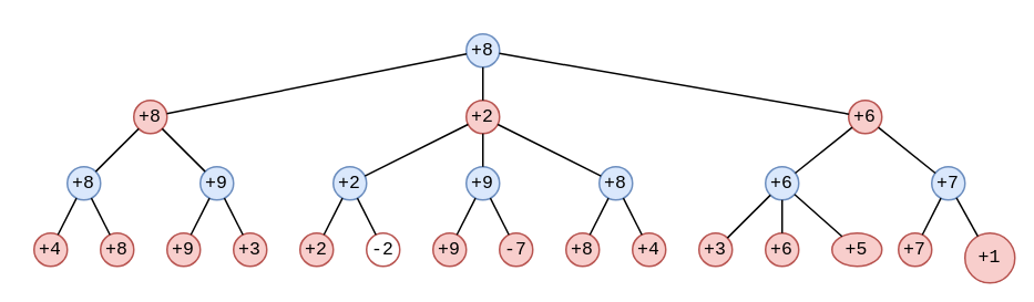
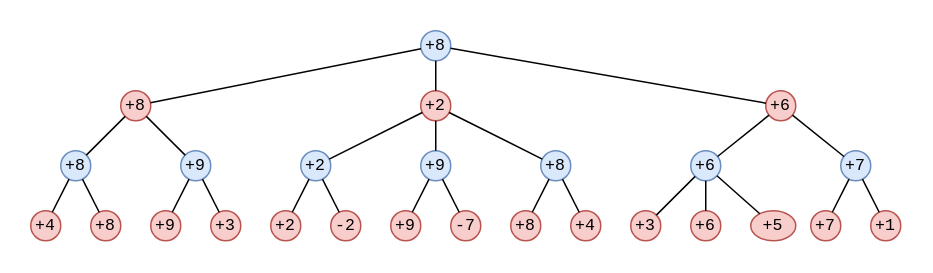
  <mxCell id="0" />
  <mxCell id="1" parent="0" />
  <mxCell id="2" value="+8" style="ellipse;whiteSpace=wrap;html=1;aspect=fixed;fontFamily=Courier New;fontSize=11;fillColor=#dae8fc;strokeColor=#6c8ebf;" parent="1" vertex="1"><mxGeometry x="280" y="20" width="20" height="20" as="geometry" /></mxCell>
  <mxCell id="3" value="+8" style="ellipse;whiteSpace=wrap;html=1;aspect=fixed;fontFamily=Courier New;fontSize=11;fillColor=#f8cecc;strokeColor=#b85450;" parent="1" vertex="1"><mxGeometry x="80" y="60" width="20" height="20" as="geometry" /></mxCell>
  <mxCell id="4" value="+2" style="ellipse;whiteSpace=wrap;html=1;aspect=fixed;fontFamily=Courier New;fontSize=11;fillColor=#f8cecc;strokeColor=#b85450;" parent="1" vertex="1"><mxGeometry x="280" y="60" width="20" height="20" as="geometry" /></mxCell>
  <mxCell id="5" value="+6" style="ellipse;whiteSpace=wrap;html=1;aspect=fixed;fontFamily=Courier New;fontSize=11;fillColor=#f8cecc;strokeColor=#b85450;" parent="1" vertex="1"><mxGeometry x="510" y="60" width="20" height="20" as="geometry" /></mxCell>
  <mxCell id="6" value="" style="endArrow=none;html=1;rounded=0;fontFamily=Courier New;fontSize=11;" parent="1" source="3" target="2" edge="1"><mxGeometry width="50" height="50" relative="1" as="geometry"><mxPoint x="450" y="190" as="sourcePoint" /><mxPoint x="500" y="140" as="targetPoint" /></mxGeometry></mxCell>
  <mxCell id="7" value="" style="endArrow=none;html=1;rounded=0;fontFamily=Courier New;fontSize=11;" parent="1" source="4" target="2" edge="1"><mxGeometry width="50" height="50" relative="1" as="geometry"><mxPoint x="189" y="86" as="sourcePoint" /><mxPoint x="311" y="34" as="targetPoint" /></mxGeometry></mxCell>
  <mxCell id="8" value="" style="endArrow=none;html=1;rounded=0;fontFamily=Courier New;fontSize=11;" parent="1" source="5" target="2" edge="1"><mxGeometry width="50" height="50" relative="1" as="geometry"><mxPoint x="199" y="96" as="sourcePoint" /><mxPoint x="321" y="44" as="targetPoint" /></mxGeometry></mxCell>
  <mxCell id="9" value="+8" style="ellipse;whiteSpace=wrap;html=1;aspect=fixed;fontFamily=Courier New;fontSize=11;fillColor=#dae8fc;strokeColor=#6c8ebf;" parent="1" vertex="1"><mxGeometry x="40" y="100" width="20" height="20" as="geometry" /></mxCell>
  <mxCell id="10" value="+2" style="ellipse;whiteSpace=wrap;html=1;aspect=fixed;fontFamily=Courier New;fontSize=11;fillColor=#dae8fc;strokeColor=#6c8ebf;" parent="1" vertex="1"><mxGeometry x="200" y="100" width="20" height="20" as="geometry" /></mxCell>
  <mxCell id="11" value="+8" style="ellipse;whiteSpace=wrap;html=1;aspect=fixed;fontFamily=Courier New;fontSize=11;fillColor=#dae8fc;strokeColor=#6c8ebf;" parent="1" vertex="1"><mxGeometry x="360" y="100" width="20" height="20" as="geometry" /></mxCell>
  <mxCell id="12" value="+9" style="ellipse;whiteSpace=wrap;html=1;aspect=fixed;fontFamily=Courier New;fontSize=11;fillColor=#dae8fc;strokeColor=#6c8ebf;" parent="1" vertex="1"><mxGeometry x="120" y="100" width="20" height="20" as="geometry" /></mxCell>
  <mxCell id="13" value="+9" style="ellipse;whiteSpace=wrap;html=1;aspect=fixed;fontFamily=Courier New;fontSize=11;fillColor=#dae8fc;strokeColor=#6c8ebf;" parent="1" vertex="1"><mxGeometry x="280" y="100" width="20" height="20" as="geometry" /></mxCell>
  <mxCell id="14" value="+6" style="ellipse;whiteSpace=wrap;html=1;aspect=fixed;fontFamily=Courier New;fontSize=11;fillColor=#dae8fc;strokeColor=#6c8ebf;" parent="1" vertex="1"><mxGeometry x="460" y="100" width="20" height="20" as="geometry" /></mxCell>
  <mxCell id="15" value="+7" style="ellipse;whiteSpace=wrap;html=1;aspect=fixed;fontFamily=Courier New;fontSize=11;fillColor=#dae8fc;strokeColor=#6c8ebf;" parent="1" vertex="1"><mxGeometry x="560" y="100" width="20" height="20" as="geometry" /></mxCell>
  <mxCell id="16" value="" style="endArrow=none;html=1;rounded=0;fontFamily=Courier New;fontSize=11;" parent="1" source="9" target="3" edge="1"><mxGeometry width="50" height="50" relative="1" as="geometry"><mxPoint x="180" y="58" as="sourcePoint" /><mxPoint x="310" y="32" as="targetPoint" /></mxGeometry></mxCell>
  <mxCell id="17" value="" style="endArrow=none;html=1;rounded=0;fontFamily=Courier New;fontSize=11;" parent="1" source="12" target="3" edge="1"><mxGeometry width="50" height="50" relative="1" as="geometry"><mxPoint x="107" y="123" as="sourcePoint" /><mxPoint x="163" y="67" as="targetPoint" /></mxGeometry></mxCell>
  <mxCell id="18" value="" style="endArrow=none;html=1;rounded=0;fontFamily=Courier New;fontSize=11;" parent="1" source="10" target="4" edge="1"><mxGeometry width="50" height="50" relative="1" as="geometry"><mxPoint x="117" y="133" as="sourcePoint" /><mxPoint x="173" y="77" as="targetPoint" /></mxGeometry></mxCell>
  <mxCell id="19" value="" style="endArrow=none;html=1;rounded=0;fontFamily=Courier New;fontSize=11;" parent="1" source="13" target="4" edge="1"><mxGeometry width="50" height="50" relative="1" as="geometry"><mxPoint x="127" y="143" as="sourcePoint" /><mxPoint x="183" y="87" as="targetPoint" /></mxGeometry></mxCell>
  <mxCell id="20" value="" style="endArrow=none;html=1;rounded=0;fontFamily=Courier New;fontSize=11;" parent="1" source="11" target="4" edge="1"><mxGeometry width="50" height="50" relative="1" as="geometry"><mxPoint x="337" y="120" as="sourcePoint" /><mxPoint x="323" y="70" as="targetPoint" /></mxGeometry></mxCell>
  <mxCell id="21" value="" style="endArrow=none;html=1;rounded=0;fontFamily=Courier New;fontSize=11;" parent="1" source="14" target="5" edge="1"><mxGeometry width="50" height="50" relative="1" as="geometry"><mxPoint x="347" y="130" as="sourcePoint" /><mxPoint x="333" y="80" as="targetPoint" /></mxGeometry></mxCell>
  <mxCell id="22" value="" style="endArrow=none;html=1;rounded=0;fontFamily=Courier New;fontSize=11;" parent="1" source="15" target="5" edge="1"><mxGeometry width="50" height="50" relative="1" as="geometry"><mxPoint x="487" y="120" as="sourcePoint" /><mxPoint x="473" y="70" as="targetPoint" /></mxGeometry></mxCell>
  <mxCell id="23" value="+4" style="ellipse;whiteSpace=wrap;html=1;aspect=fixed;fontFamily=Courier New;fontSize=11;fillColor=#f8cecc;strokeColor=#b85450;" parent="1" vertex="1"><mxGeometry x="20" y="140" width="20" height="20" as="geometry" /></mxCell>
  <mxCell id="24" value="+8" style="ellipse;whiteSpace=wrap;html=1;aspect=fixed;fontFamily=Courier New;fontSize=11;fillColor=#f8cecc;strokeColor=#b85450;" parent="1" vertex="1"><mxGeometry x="60" y="140" width="20" height="20" as="geometry" /></mxCell>
  <mxCell id="25" value="" style="endArrow=none;html=1;rounded=0;fontFamily=Courier New;fontSize=11;" parent="1" source="23" target="9" edge="1"><mxGeometry width="50" height="50" relative="1" as="geometry"><mxPoint x="-3" y="170" as="sourcePoint" /><mxPoint x="103" y="97" as="targetPoint" /></mxGeometry></mxCell>
  <mxCell id="26" value="" style="endArrow=none;html=1;rounded=0;fontFamily=Courier New;fontSize=11;" parent="1" source="24" target="9" edge="1"><mxGeometry width="50" height="50" relative="1" as="geometry"><mxPoint x="137" y="160" as="sourcePoint" /><mxPoint x="119" y="95" as="targetPoint" /></mxGeometry></mxCell>
  <mxCell id="27" value="+9" style="ellipse;whiteSpace=wrap;html=1;aspect=fixed;fontFamily=Courier New;fontSize=11;fillColor=#f8cecc;strokeColor=#b85450;" parent="1" vertex="1"><mxGeometry x="100" y="140" width="20" height="20" as="geometry" /></mxCell>
  <mxCell id="28" value="+3" style="ellipse;whiteSpace=wrap;html=1;aspect=fixed;fontFamily=Courier New;fontSize=11;fillColor=#f8cecc;strokeColor=#b85450;" parent="1" vertex="1"><mxGeometry x="140" y="140" width="20" height="20" as="geometry" /></mxCell>
  <mxCell id="29" value="" style="endArrow=none;html=1;rounded=0;fontFamily=Courier New;fontSize=11;" parent="1" source="27" target="12" edge="1"><mxGeometry width="50" height="50" relative="1" as="geometry"><mxPoint x="77" y="170" as="sourcePoint" /><mxPoint x="183" y="97" as="targetPoint" /></mxGeometry></mxCell>
  <mxCell id="30" value="" style="endArrow=none;html=1;rounded=0;fontFamily=Courier New;fontSize=11;" parent="1" source="28" target="12" edge="1"><mxGeometry width="50" height="50" relative="1" as="geometry"><mxPoint x="217" y="160" as="sourcePoint" /><mxPoint x="199" y="95" as="targetPoint" /></mxGeometry></mxCell>
  <mxCell id="31" value="+2" style="ellipse;whiteSpace=wrap;html=1;aspect=fixed;fontFamily=Courier New;fontSize=11;fillColor=#f8cecc;strokeColor=#b85450;" parent="1" vertex="1"><mxGeometry x="180" y="140" width="20" height="20" as="geometry" /></mxCell>
- <mxCell id="32" value="-2" style="ellipse;whiteSpace=wrap;html=1;aspect=fixed;fontFamily=Courier New;fontSize=11;fillColor=#ffffff;strokeColor=#b85450;" parent="1" vertex="1"><mxGeometry x="220" y="140" width="20" height="20" as="geometry" /></mxCell>
+ <mxCell id="32" value="-2" style="ellipse;whiteSpace=wrap;html=1;aspect=fixed;fontFamily=Courier New;fontSize=11;fillColor=#f8cecc;strokeColor=#b85450;" parent="1" vertex="1"><mxGeometry x="220" y="140" width="20" height="20" as="geometry" /></mxCell>
  <mxCell id="33" value="" style="endArrow=none;html=1;rounded=0;fontFamily=Courier New;fontSize=11;" parent="1" source="31" target="10" edge="1"><mxGeometry width="50" height="50" relative="1" as="geometry"><mxPoint x="137" y="170" as="sourcePoint" /><mxPoint x="243" y="97" as="targetPoint" /></mxGeometry></mxCell>
  <mxCell id="34" value="" style="endArrow=none;html=1;rounded=0;fontFamily=Courier New;fontSize=11;" parent="1" source="32" target="10" edge="1"><mxGeometry width="50" height="50" relative="1" as="geometry"><mxPoint x="277" y="160" as="sourcePoint" /><mxPoint x="259" y="95" as="targetPoint" /></mxGeometry></mxCell>
  <mxCell id="35" value="+9" style="ellipse;whiteSpace=wrap;html=1;aspect=fixed;fontFamily=Courier New;fontSize=11;fillColor=#f8cecc;strokeColor=#b85450;" parent="1" vertex="1"><mxGeometry x="260" y="140" width="20" height="20" as="geometry" /></mxCell>
  <mxCell id="36" value="-7" style="ellipse;whiteSpace=wrap;html=1;aspect=fixed;fontFamily=Courier New;fontSize=11;fillColor=#f8cecc;strokeColor=#b85450;" parent="1" vertex="1"><mxGeometry x="300" y="140" width="20" height="20" as="geometry" /></mxCell>
  <mxCell id="37" value="" style="endArrow=none;html=1;rounded=0;fontFamily=Courier New;fontSize=11;" parent="1" source="35" target="13" edge="1"><mxGeometry width="50" height="50" relative="1" as="geometry"><mxPoint x="197" y="170" as="sourcePoint" /><mxPoint x="303" y="97" as="targetPoint" /></mxGeometry></mxCell>
  <mxCell id="38" value="" style="endArrow=none;html=1;rounded=0;fontFamily=Courier New;fontSize=11;" parent="1" source="36" target="13" edge="1"><mxGeometry width="50" height="50" relative="1" as="geometry"><mxPoint x="337" y="160" as="sourcePoint" /><mxPoint x="319" y="95" as="targetPoint" /></mxGeometry></mxCell>
  <mxCell id="39" value="+3" style="ellipse;whiteSpace=wrap;html=1;aspect=fixed;fontFamily=Courier New;fontSize=11;fillColor=#f8cecc;strokeColor=#b85450;" parent="1" vertex="1"><mxGeometry x="420" y="140" width="20" height="20" as="geometry" /></mxCell>
  <mxCell id="40" value="+6" style="ellipse;whiteSpace=wrap;html=1;aspect=fixed;fontFamily=Courier New;fontSize=11;fillColor=#f8cecc;strokeColor=#b85450;" parent="1" vertex="1"><mxGeometry x="460" y="140" width="20" height="20" as="geometry" /></mxCell>
  <mxCell id="41" value="" style="endArrow=none;html=1;rounded=0;fontFamily=Courier New;fontSize=11;" parent="1" source="39" target="14" edge="1"><mxGeometry width="50" height="50" relative="1" as="geometry"><mxPoint x="317" y="170" as="sourcePoint" /><mxPoint x="423" y="97" as="targetPoint" /></mxGeometry></mxCell>
  <mxCell id="42" value="" style="endArrow=none;html=1;rounded=0;fontFamily=Courier New;fontSize=11;" parent="1" source="40" target="14" edge="1"><mxGeometry width="50" height="50" relative="1" as="geometry"><mxPoint x="457" y="160" as="sourcePoint" /><mxPoint x="439" y="95" as="targetPoint" /></mxGeometry></mxCell>
  <mxCell id="43" value="+7" style="ellipse;whiteSpace=wrap;html=1;aspect=fixed;fontFamily=Courier New;fontSize=11;fillColor=#f8cecc;strokeColor=#b85450;" parent="1" vertex="1"><mxGeometry x="540" y="140" width="20" height="20" as="geometry" /></mxCell>
- <mxCell id="44" value="+1" style="ellipse;whiteSpace=wrap;html=1;aspect=fixed;fontFamily=Courier New;fontSize=11;fillColor=#f8cecc;strokeColor=#b85450;" parent="1" vertex="1"><mxGeometry x="580" y="140" width="30" height="30" as="geometry" /></mxCell>
+ <mxCell id="44" value="+1" style="ellipse;whiteSpace=wrap;html=1;aspect=fixed;fontFamily=Courier New;fontSize=11;fillColor=#f8cecc;strokeColor=#b85450;" parent="1" vertex="1"><mxGeometry x="580" y="140" width="20" height="20" as="geometry" /></mxCell>
  <mxCell id="45" value="" style="endArrow=none;html=1;rounded=0;fontFamily=Courier New;fontSize=11;" parent="1" source="43" target="15" edge="1"><mxGeometry width="50" height="50" relative="1" as="geometry"><mxPoint x="397" y="170" as="sourcePoint" /><mxPoint x="503" y="97" as="targetPoint" /></mxGeometry></mxCell>
  <mxCell id="46" value="" style="endArrow=none;html=1;rounded=0;fontFamily=Courier New;fontSize=11;" parent="1" source="44" target="15" edge="1"><mxGeometry width="50" height="50" relative="1" as="geometry"><mxPoint x="537" y="160" as="sourcePoint" /><mxPoint x="519" y="95" as="targetPoint" /></mxGeometry></mxCell>
  <mxCell id="47" value="+5" style="ellipse;whiteSpace=wrap;html=1;aspect=fixed;fontFamily=Courier New;fontSize=11;fillColor=#f8cecc;strokeColor=#b85450;" parent="1" vertex="1"><mxGeometry x="500" y="140" width="30" height="20" as="geometry" /></mxCell>
  <mxCell id="48" value="" style="endArrow=none;html=1;rounded=0;fontFamily=Courier New;fontSize=11;" parent="1" source="47" target="14" edge="1"><mxGeometry width="50" height="50" relative="1" as="geometry"><mxPoint x="477" y="160" as="sourcePoint" /><mxPoint x="459" y="95" as="targetPoint" /></mxGeometry></mxCell>
  <mxCell id="49" value="+8" style="ellipse;whiteSpace=wrap;html=1;aspect=fixed;fontFamily=Courier New;fontSize=11;fillColor=#f8cecc;strokeColor=#b85450;" parent="1" vertex="1"><mxGeometry x="340" y="140" width="20" height="20" as="geometry" /></mxCell>
  <mxCell id="50" value="+4" style="ellipse;whiteSpace=wrap;html=1;aspect=fixed;fontFamily=Courier New;fontSize=11;fillColor=#f8cecc;strokeColor=#b85450;" parent="1" vertex="1"><mxGeometry x="380" y="140" width="20" height="20" as="geometry" /></mxCell>
  <mxCell id="51" value="" style="endArrow=none;html=1;rounded=0;fontFamily=Courier New;fontSize=11;" parent="1" source="49" target="11" edge="1"><mxGeometry width="50" height="50" relative="1" as="geometry"><mxPoint x="252" y="171" as="sourcePoint" /><mxPoint x="361" y="90" as="targetPoint" /></mxGeometry></mxCell>
  <mxCell id="52" value="" style="endArrow=none;html=1;rounded=0;fontFamily=Courier New;fontSize=11;" parent="1" source="50" target="11" edge="1"><mxGeometry width="50" height="50" relative="1" as="geometry"><mxPoint x="392" y="161" as="sourcePoint" /><mxPoint x="367" y="91" as="targetPoint" /></mxGeometry></mxCell>
